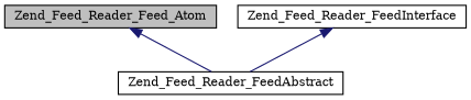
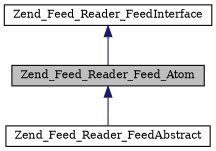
  digraph {
    fontname="DejaVu Serif"
    node [color=black fillcolor=white fontname="DejaVu Serif" fontsize=10 shape=record style=filled]
    edge [color=midnightblue dir=back fontname="DejaVu Serif" fontsize=10 labelfontname=Helvetica labelfontsize=10 style=solid]
    n1 [fillcolor=grey75 fontcolor=black height=0.2 label=Zend_Feed_Reader_Feed_Atom width=0.4]
    n2 [height=0.2 label=Zend_Feed_Reader_FeedAbstract width=0.4]
    n3 [height=0.2 label=Zend_Feed_Reader_FeedInterface width=0.4]
    n1 -> n2
-   n3 -> n2
+   n3 -> n1
  }
